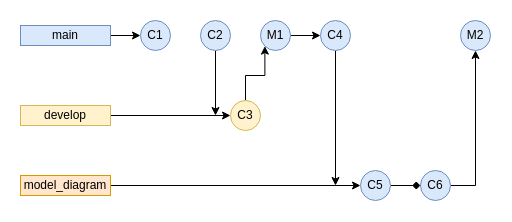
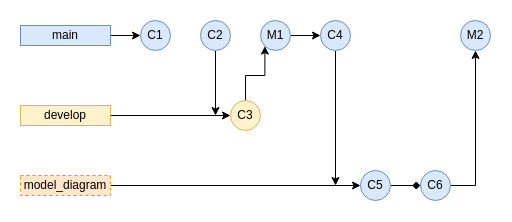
  <mxCell id="0" />
  <mxCell id="1" parent="0" />
  <mxCell id="2" style="edgeStyle=orthogonalEdgeStyle;rounded=0;orthogonalLoop=1;jettySize=auto;html=1;exitX=1;exitY=0.5;exitDx=0;exitDy=0;entryX=0;entryY=0.5;entryDx=0;entryDy=0;" edge="1" parent="1" source="3" target="6"><mxGeometry relative="1" as="geometry" /></mxCell>
  <mxCell id="3" value="main" style="text;html=1;strokeColor=#6c8ebf;fillColor=#dae8fc;align=center;verticalAlign=middle;whiteSpace=wrap;rounded=0;" parent="1" vertex="1"><mxGeometry x="20" y="25" width="90" height="20" as="geometry" /></mxCell>
  <mxCell id="4" style="edgeStyle=orthogonalEdgeStyle;rounded=0;orthogonalLoop=1;jettySize=auto;html=1;exitX=1;exitY=0.5;exitDx=0;exitDy=0;entryX=0;entryY=0.5;entryDx=0;entryDy=0;" edge="1" parent="1" source="5" target="10"><mxGeometry relative="1" as="geometry" /></mxCell>
  <mxCell id="5" value="develop" style="text;html=1;strokeColor=#d6b656;fillColor=#fff2cc;align=center;verticalAlign=middle;whiteSpace=wrap;rounded=0;" parent="1" vertex="1"><mxGeometry x="20" y="105" width="90" height="20" as="geometry" /></mxCell>
  <mxCell id="6" value="C1" style="ellipse;whiteSpace=wrap;html=1;aspect=fixed;fillColor=#dae8fc;strokeColor=#6c8ebf;" vertex="1" parent="1"><mxGeometry x="140" y="20" width="30" height="30" as="geometry" /></mxCell>
  <mxCell id="7" style="edgeStyle=orthogonalEdgeStyle;rounded=0;orthogonalLoop=1;jettySize=auto;html=1;" edge="1" parent="1" source="8"><mxGeometry relative="1" as="geometry"><mxPoint x="215" y="115" as="targetPoint" /></mxGeometry></mxCell>
  <mxCell id="8" value="C2" style="ellipse;whiteSpace=wrap;html=1;aspect=fixed;fillColor=#dae8fc;strokeColor=#6c8ebf;" vertex="1" parent="1"><mxGeometry x="200" y="20" width="30" height="30" as="geometry" /></mxCell>
  <mxCell id="9" style="edgeStyle=orthogonalEdgeStyle;rounded=0;orthogonalLoop=1;jettySize=auto;html=1;entryX=0;entryY=1;entryDx=0;entryDy=0;" edge="1" parent="1" source="10" target="14"><mxGeometry relative="1" as="geometry"><mxPoint x="245" y="75" as="targetPoint" /></mxGeometry></mxCell>
  <mxCell id="10" value="C3" style="ellipse;whiteSpace=wrap;html=1;aspect=fixed;fillColor=#fff2cc;strokeColor=#d6b656;" vertex="1" parent="1"><mxGeometry x="230" y="100" width="30" height="30" as="geometry" /></mxCell>
  <mxCell id="11" style="edgeStyle=orthogonalEdgeStyle;rounded=0;orthogonalLoop=1;jettySize=auto;html=1;entryX=0;entryY=0.5;entryDx=0;entryDy=0;" edge="1" parent="1" source="12" target="20"><mxGeometry relative="1" as="geometry"><mxPoint x="350" y="185" as="targetPoint" /></mxGeometry></mxCell>
- <mxCell id="12" value="model_diagram" style="rounded=0;whiteSpace=wrap;html=1;fillColor=#ffe6cc;strokeColor=#d79b00;" vertex="1" parent="1"><mxGeometry x="20" y="175" width="90" height="20" as="geometry" /></mxCell>
+ <mxCell id="12" value="model_diagram" style="rounded=0;whiteSpace=wrap;html=1;fillColor=#ffe6cc;strokeColor=#d79b00;dashed=1;" vertex="1" parent="1"><mxGeometry x="20" y="175" width="90" height="20" as="geometry" /></mxCell>
  <mxCell id="13" style="edgeStyle=orthogonalEdgeStyle;rounded=0;orthogonalLoop=1;jettySize=auto;html=1;entryX=0;entryY=0.5;entryDx=0;entryDy=0;" edge="1" parent="1" source="14" target="16"><mxGeometry relative="1" as="geometry" /></mxCell>
  <mxCell id="14" value="M1" style="ellipse;whiteSpace=wrap;html=1;aspect=fixed;fillColor=#dae8fc;strokeColor=#6c8ebf;" vertex="1" parent="1"><mxGeometry x="260" y="20" width="30" height="30" as="geometry" /></mxCell>
  <mxCell id="15" style="edgeStyle=orthogonalEdgeStyle;rounded=0;orthogonalLoop=1;jettySize=auto;html=1;" edge="1" parent="1" source="16"><mxGeometry relative="1" as="geometry"><mxPoint x="335" y="185" as="targetPoint" /></mxGeometry></mxCell>
  <mxCell id="16" value="C4" style="ellipse;whiteSpace=wrap;html=1;aspect=fixed;fillColor=#dae8fc;strokeColor=#6c8ebf;" vertex="1" parent="1"><mxGeometry x="320" y="20" width="30" height="30" as="geometry" /></mxCell>
  <mxCell id="17" style="edgeStyle=orthogonalEdgeStyle;rounded=0;orthogonalLoop=1;jettySize=auto;html=1;entryX=0.5;entryY=1;entryDx=0;entryDy=0;" edge="1" parent="1" source="18" target="21"><mxGeometry relative="1" as="geometry" /></mxCell>
  <mxCell id="18" value="C6" style="ellipse;whiteSpace=wrap;html=1;aspect=fixed;fillColor=#dae8fc;strokeColor=#6c8ebf;" vertex="1" parent="1"><mxGeometry x="420" y="170" width="30" height="30" as="geometry" /></mxCell>
  <mxCell id="19" style="edgeStyle=orthogonalEdgeStyle;rounded=0;orthogonalLoop=1;jettySize=auto;html=1;entryX=0;entryY=0.5;entryDx=0;entryDy=0;endArrow=diamond;" edge="1" parent="1" source="20" target="18"><mxGeometry relative="1" as="geometry" /></mxCell>
  <mxCell id="20" value="C5" style="ellipse;whiteSpace=wrap;html=1;aspect=fixed;fillColor=#dae8fc;strokeColor=#6c8ebf;" vertex="1" parent="1"><mxGeometry x="360" y="170" width="30" height="30" as="geometry" /></mxCell>
  <mxCell id="21" value="M2" style="ellipse;whiteSpace=wrap;html=1;aspect=fixed;fillColor=#dae8fc;strokeColor=#6c8ebf;" vertex="1" parent="1"><mxGeometry x="460" y="20" width="30" height="30" as="geometry" /></mxCell>
